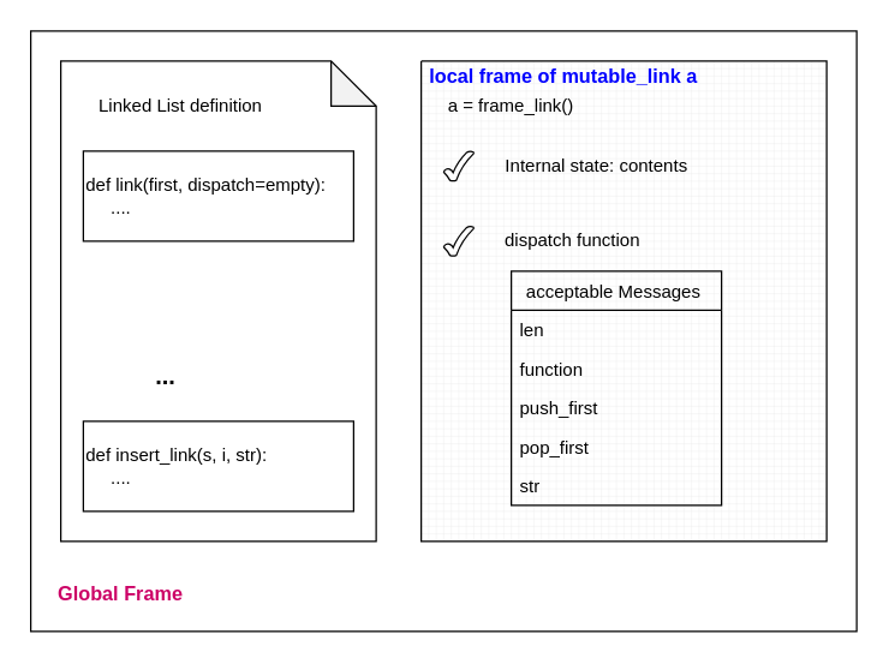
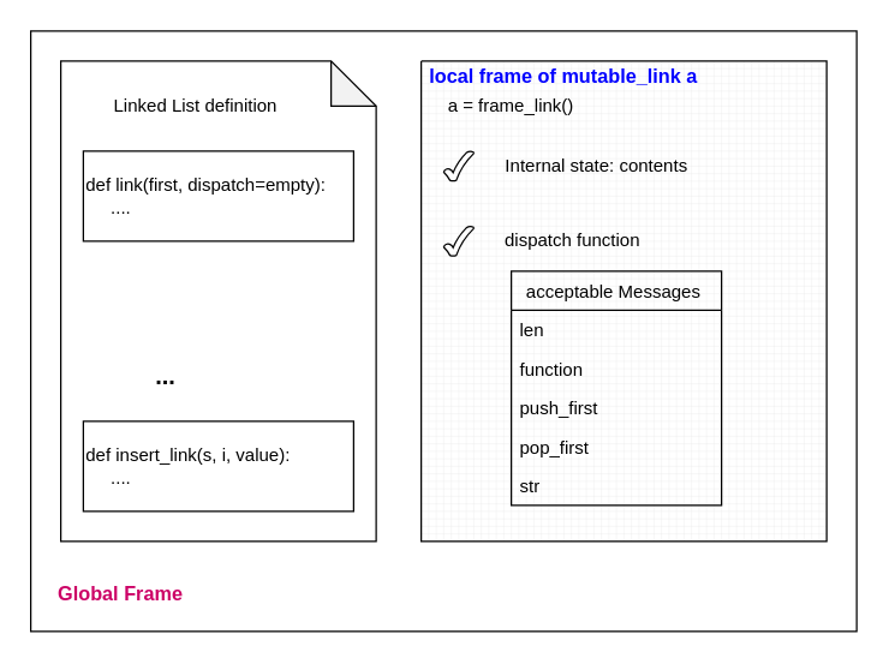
  <mxCell id="0" />
  <mxCell id="1" parent="0" />
  <mxCell id="2" value="" style="rounded=0;whiteSpace=wrap;html=1;strokeColor=#000000;fontSize=13;" vertex="1" parent="1"><mxGeometry x="20" y="20" width="550" height="400" as="geometry" /></mxCell>
  <mxCell id="3" value="" style="shape=note;whiteSpace=wrap;html=1;backgroundOutline=1;darkOpacity=0.05;" vertex="1" parent="1"><mxGeometry x="40" y="40" width="210" height="320" as="geometry" /></mxCell>
  <mxCell id="4" value="Global Frame" style="text;html=1;strokeColor=none;fillColor=none;align=center;verticalAlign=middle;whiteSpace=wrap;rounded=0;fontStyle=1;fontSize=13;fontColor=#CC0066;" vertex="1" parent="1"><mxGeometry x="30" y="380" width="100" height="30" as="geometry" /></mxCell>
- <mxCell id="5" value="Linked List definition" style="text;html=1;strokeColor=none;fillColor=none;align=center;verticalAlign=middle;whiteSpace=wrap;rounded=0;" vertex="1" parent="1"><mxGeometry x="50" y="60" width="140" height="20" as="geometry" /></mxCell>
- <mxCell id="6" value="def insert_link(s, i, str):&lt;br&gt;&amp;nbsp; &amp;nbsp; &amp;nbsp;...." style="text;html=1;fillColor=none;align=left;verticalAlign=middle;whiteSpace=wrap;rounded=0;strokeColor=#000000;" vertex="1" parent="1"><mxGeometry x="55" y="280" width="180" height="60" as="geometry" /></mxCell>
+ <mxCell id="5" value="Linked List definition" style="text;html=1;strokeColor=none;fillColor=none;align=center;verticalAlign=middle;whiteSpace=wrap;rounded=0;" vertex="1" parent="1"><mxGeometry x="60" y="60" width="140" height="20" as="geometry" /></mxCell>
+ <mxCell id="6" value="def insert_link(s, i, value):&lt;br&gt;&amp;nbsp; &amp;nbsp; &amp;nbsp;...." style="text;html=1;fillColor=none;align=left;verticalAlign=middle;whiteSpace=wrap;rounded=0;strokeColor=#000000;" vertex="1" parent="1"><mxGeometry x="55" y="280" width="180" height="60" as="geometry" /></mxCell>
  <mxCell id="7" value="def link(first, dispatch=empty):&lt;br&gt;&amp;nbsp; &amp;nbsp; &amp;nbsp;....&lt;br&gt;" style="text;html=1;fillColor=none;align=left;verticalAlign=middle;whiteSpace=wrap;rounded=0;strokeColor=#000000;" vertex="1" parent="1"><mxGeometry x="55" y="100" width="180" height="60" as="geometry" /></mxCell>
  <mxCell id="8" value="..." style="text;html=1;strokeColor=none;fillColor=none;align=center;verticalAlign=middle;whiteSpace=wrap;rounded=0;fontStyle=1;fontSize=16;" vertex="1" parent="1"><mxGeometry x="55" y="240" width="110" height="20" as="geometry" /></mxCell>
  <mxCell id="9" value="" style="verticalLabelPosition=bottom;verticalAlign=top;html=1;shape=mxgraph.basic.patternFillRect;fillStyle=grid;step=5;fillStrokeWidth=0.2;fillStrokeColor=#dddddd;strokeColor=#000000;fontSize=16;" vertex="1" parent="1"><mxGeometry x="280" y="40" width="270" height="320" as="geometry" /></mxCell>
  <mxCell id="10" value="local frame of mutable_link a" style="text;html=1;strokeColor=none;fillColor=none;align=center;verticalAlign=middle;whiteSpace=wrap;rounded=0;fontSize=13;fontStyle=1;fontColor=#0000FF;" vertex="1" parent="1"><mxGeometry x="280" y="40" width="190" height="20" as="geometry" /></mxCell>
  <mxCell id="11" value="a = frame_link()" style="text;html=1;strokeColor=none;fillColor=none;align=center;verticalAlign=middle;whiteSpace=wrap;rounded=0;fontSize=12;" vertex="1" parent="1"><mxGeometry x="260" y="60" width="160" height="20" as="geometry" /></mxCell>
  <mxCell id="12" value="" style="verticalLabelPosition=bottom;verticalAlign=top;html=1;shape=mxgraph.basic.tick;strokeColor=#000000;fontSize=12;" vertex="1" parent="1"><mxGeometry x="295" y="150" width="20" height="20" as="geometry" /></mxCell>
  <mxCell id="13" value="" style="verticalLabelPosition=bottom;verticalAlign=top;html=1;shape=mxgraph.basic.tick;strokeColor=#000000;fontSize=12;" vertex="1" parent="1"><mxGeometry x="295" y="100" width="20" height="20" as="geometry" /></mxCell>
  <mxCell id="14" value="Internal state: contents" style="text;html=1;strokeColor=none;fillColor=none;align=center;verticalAlign=middle;whiteSpace=wrap;rounded=0;fontSize=12;" vertex="1" parent="1"><mxGeometry x="297" y="100" width="200" height="20" as="geometry" /></mxCell>
  <mxCell id="15" value="dispatch function" style="text;html=1;strokeColor=none;fillColor=none;align=center;verticalAlign=middle;whiteSpace=wrap;rounded=0;fontSize=12;" vertex="1" parent="1"><mxGeometry x="281" y="150" width="200" height="20" as="geometry" /></mxCell>
  <mxCell id="16" value="acceptable Messages " style="swimlane;fontStyle=0;childLayout=stackLayout;horizontal=1;startSize=26;fillColor=none;horizontalStack=0;resizeParent=1;resizeParentMax=0;resizeLast=0;collapsible=1;marginBottom=0;strokeColor=#000000;fontSize=12;" vertex="1" parent="1"><mxGeometry x="340" y="180" width="140" height="156" as="geometry" /></mxCell>
  <mxCell id="17" value="len" style="text;strokeColor=none;fillColor=none;align=left;verticalAlign=top;spacingLeft=4;spacingRight=4;overflow=hidden;rotatable=0;points=[[0,0.5],[1,0.5]];portConstraint=eastwest;" vertex="1" parent="16"><mxGeometry y="26" width="140" height="26" as="geometry" /></mxCell>
  <mxCell id="18" value="function" style="text;strokeColor=none;fillColor=none;align=left;verticalAlign=top;spacingLeft=4;spacingRight=4;overflow=hidden;rotatable=0;points=[[0,0.5],[1,0.5]];portConstraint=eastwest;" vertex="1" parent="16"><mxGeometry y="52" width="140" height="26" as="geometry" /></mxCell>
  <mxCell id="19" value="push_first" style="text;strokeColor=none;fillColor=none;align=left;verticalAlign=top;spacingLeft=4;spacingRight=4;overflow=hidden;rotatable=0;points=[[0,0.5],[1,0.5]];portConstraint=eastwest;" vertex="1" parent="16"><mxGeometry y="78" width="140" height="26" as="geometry" /></mxCell>
  <mxCell id="20" value="pop_first" style="text;strokeColor=none;fillColor=none;align=left;verticalAlign=top;spacingLeft=4;spacingRight=4;overflow=hidden;rotatable=0;points=[[0,0.5],[1,0.5]];portConstraint=eastwest;" vertex="1" parent="16"><mxGeometry y="104" width="140" height="26" as="geometry" /></mxCell>
  <mxCell id="21" value="str" style="text;strokeColor=none;fillColor=none;align=left;verticalAlign=top;spacingLeft=4;spacingRight=4;overflow=hidden;rotatable=0;points=[[0,0.5],[1,0.5]];portConstraint=eastwest;" vertex="1" parent="16"><mxGeometry y="130" width="140" height="26" as="geometry" /></mxCell>
